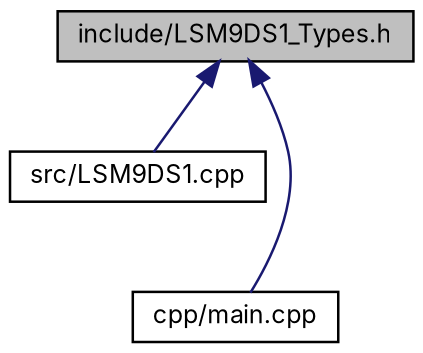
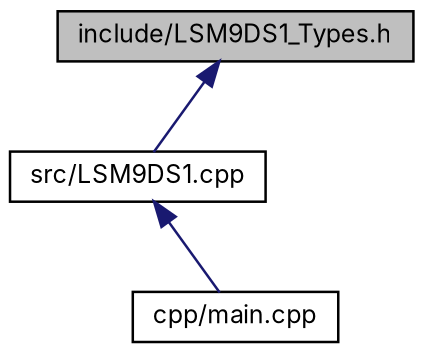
  digraph {
    fontname=Inter
    node [color=black fillcolor=white fontname=Inter fontsize=10 shape=record style=filled]
    edge [color=midnightblue dir=back fontname=Inter fontsize=10 labelfontname=Helvetica labelfontsize=10 style=solid]
    n1 [fillcolor=grey75 fontcolor=black height=0.2 label="include/LSM9DS1_Types.h" width=0.4]
    n2 [height=0.2 label="src/LSM9DS1.cpp" width=0.4]
    n3 [height=0.2 label="cpp/main.cpp" width=0.4]
    n1 -> n2
-   n1 -> n3
+   n2 -> n3
  }
